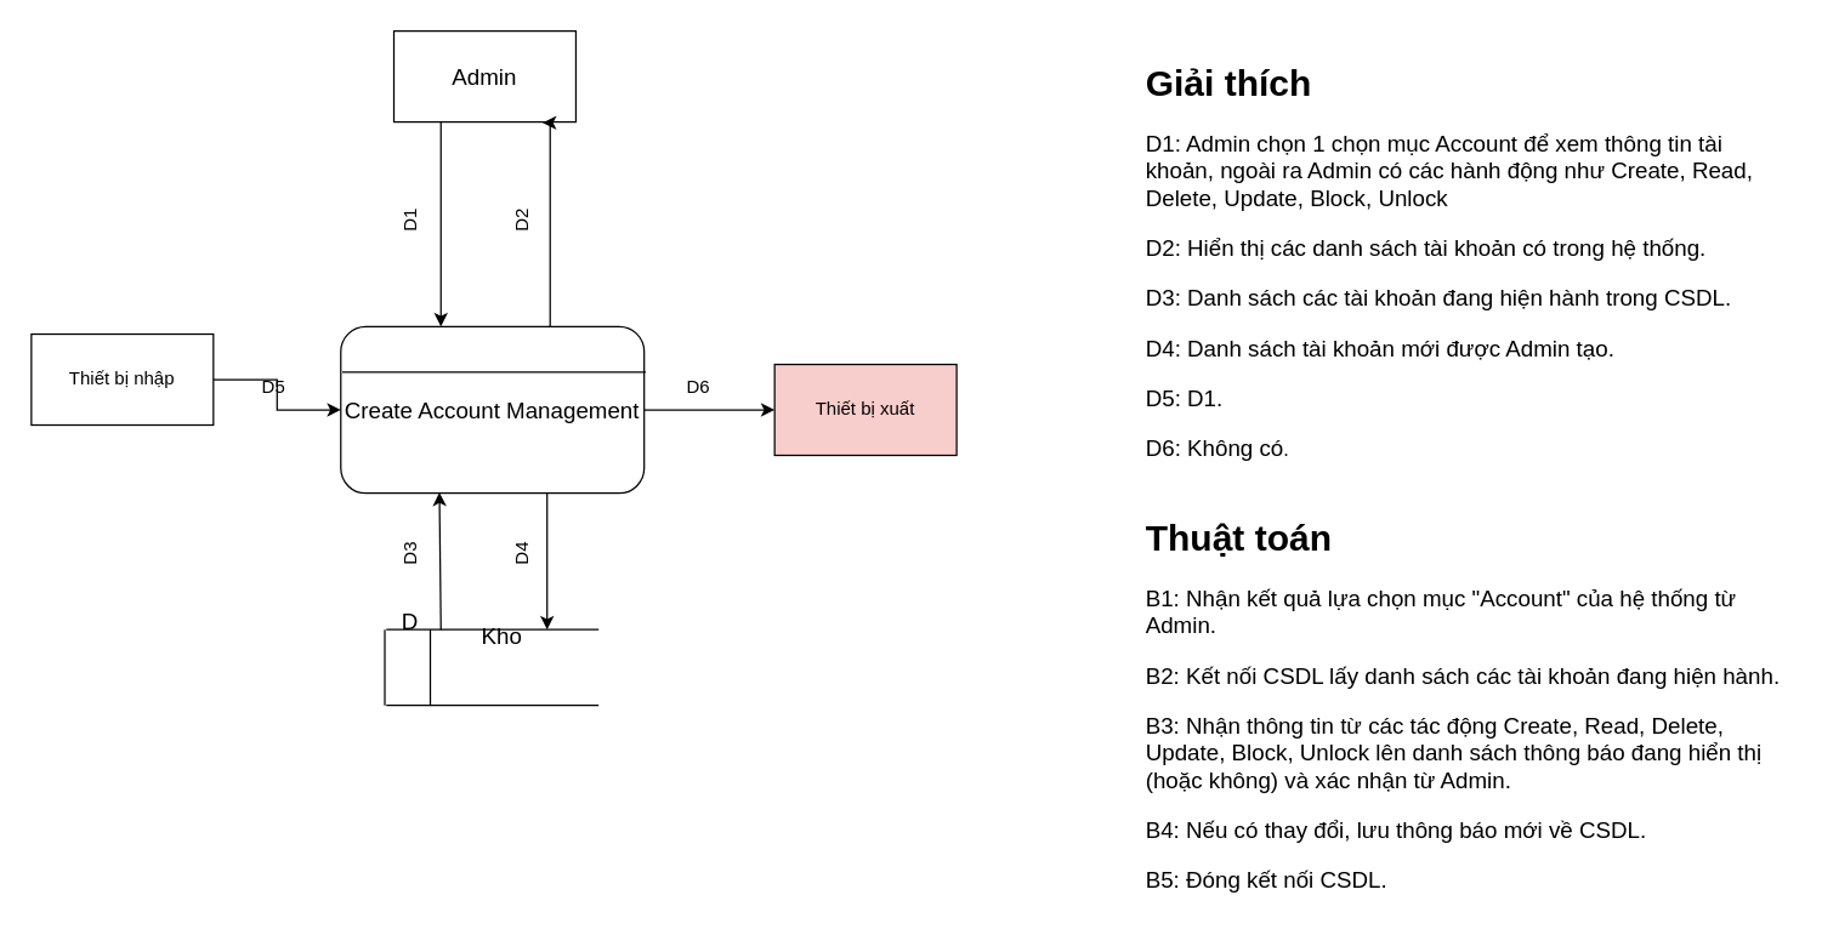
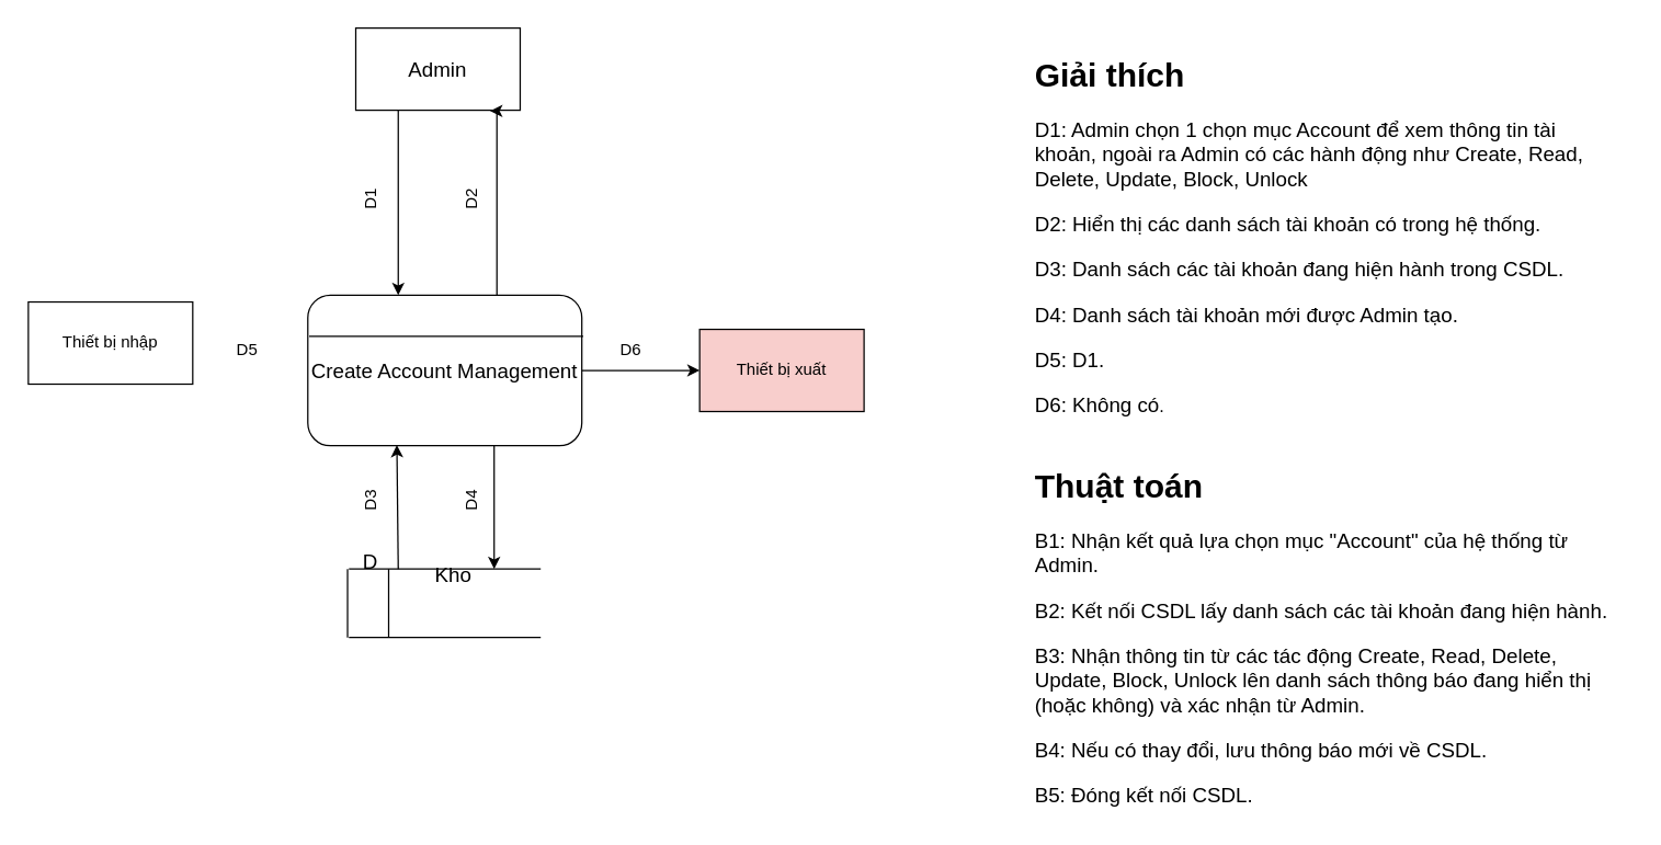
  <mxCell id="0" />
  <mxCell id="1" parent="0" />
  <mxCell id="2" style="edgeStyle=orthogonalEdgeStyle;rounded=0;orthogonalLoop=1;jettySize=auto;html=1;entryX=0.33;entryY=0;entryDx=0;entryDy=0;entryPerimeter=0;" edge="1" parent="1" source="3" target="7"><mxGeometry relative="1" as="geometry"><Array as="points"><mxPoint x="290" y="115" /><mxPoint x="290" y="115" /></Array></mxGeometry></mxCell>
  <mxCell id="3" value="&lt;font style=&quot;font-size: 15px&quot;&gt;Admin&lt;/font&gt;" style="rounded=0;whiteSpace=wrap;html=1;" vertex="1" parent="1"><mxGeometry x="259" y="20" width="120" height="60" as="geometry" /></mxCell>
  <mxCell id="4" style="edgeStyle=orthogonalEdgeStyle;rounded=0;orthogonalLoop=1;jettySize=auto;html=1;" edge="1" parent="1" source="7"><mxGeometry relative="1" as="geometry"><mxPoint x="510" y="270" as="targetPoint" /></mxGeometry></mxCell>
  <mxCell id="5" style="edgeStyle=orthogonalEdgeStyle;rounded=0;orthogonalLoop=1;jettySize=auto;html=1;" edge="1" parent="1" source="7"><mxGeometry relative="1" as="geometry"><mxPoint x="360" y="415" as="targetPoint" /><Array as="points"><mxPoint x="360" y="335" /><mxPoint x="360" y="335" /></Array></mxGeometry></mxCell>
  <mxCell id="6" value="" style="edgeStyle=orthogonalEdgeStyle;rounded=0;orthogonalLoop=1;jettySize=auto;html=1;entryX=0.817;entryY=1.008;entryDx=0;entryDy=0;entryPerimeter=0;" edge="1" parent="1" source="7" target="3"><mxGeometry relative="1" as="geometry"><Array as="points"><mxPoint x="362" y="165" /><mxPoint x="362" y="165" /></Array></mxGeometry></mxCell>
  <mxCell id="7" value="&lt;span style=&quot;font-size: 15px&quot;&gt;Create Account Management&lt;/span&gt;" style="rounded=1;whiteSpace=wrap;html=1;" vertex="1" parent="1"><mxGeometry x="224" y="215" width="200" height="110" as="geometry" /></mxCell>
  <mxCell id="8" value="" style="endArrow=none;html=1;entryX=0.98;entryY=0.273;entryDx=0;entryDy=0;entryPerimeter=0;" edge="1" parent="1"><mxGeometry width="50" height="50" relative="1" as="geometry"><mxPoint x="225" y="245" as="sourcePoint" /><mxPoint x="425" y="245.03" as="targetPoint" /></mxGeometry></mxCell>
- <mxCell id="9" style="edgeStyle=orthogonalEdgeStyle;rounded=0;orthogonalLoop=1;jettySize=auto;html=1;" edge="1" parent="1" source="10" target="7"><mxGeometry relative="1" as="geometry" /></mxCell>
  <mxCell id="10" value="Thiết bị nhập" style="rounded=0;whiteSpace=wrap;html=1;" vertex="1" parent="1"><mxGeometry x="20" y="220" width="120" height="60" as="geometry" /></mxCell>
  <mxCell id="11" value="Thiết bị xuất" style="rounded=0;whiteSpace=wrap;html=1;fillColor=#f8cecc;" vertex="1" parent="1"><mxGeometry x="510" y="240" width="120" height="60" as="geometry" /></mxCell>
  <mxCell id="12" value="" style="endArrow=none;html=1;" edge="1" parent="1"><mxGeometry width="50" height="50" relative="1" as="geometry"><mxPoint x="254" y="415" as="sourcePoint" /><mxPoint x="394" y="415" as="targetPoint" /></mxGeometry></mxCell>
  <mxCell id="13" value="" style="endArrow=none;html=1;" edge="1" parent="1"><mxGeometry width="50" height="50" relative="1" as="geometry"><mxPoint x="254" y="465" as="sourcePoint" /><mxPoint x="394" y="465" as="targetPoint" /></mxGeometry></mxCell>
  <mxCell id="14" value="" style="endArrow=none;html=1;" edge="1" parent="1"><mxGeometry width="50" height="50" relative="1" as="geometry"><mxPoint x="253" y="465" as="sourcePoint" /><mxPoint x="253" y="415" as="targetPoint" /></mxGeometry></mxCell>
  <mxCell id="15" value="" style="endArrow=none;html=1;" edge="1" parent="1"><mxGeometry width="50" height="50" relative="1" as="geometry"><mxPoint x="283" y="465" as="sourcePoint" /><mxPoint x="283" y="415" as="targetPoint" /></mxGeometry></mxCell>
  <mxCell id="16" value="&lt;font style=&quot;font-size: 15px&quot;&gt;D&lt;/font&gt;" style="text;html=1;strokeColor=none;fillColor=none;align=center;verticalAlign=middle;whiteSpace=wrap;rounded=0;" vertex="1" parent="1"><mxGeometry x="250" y="399" width="40" height="20" as="geometry" /></mxCell>
  <mxCell id="17" value="&lt;font style=&quot;font-size: 15px&quot;&gt;Kho&lt;/font&gt;" style="text;html=1;align=center;verticalAlign=middle;resizable=0;points=[];autosize=1;strokeWidth=3;" vertex="1" parent="1"><mxGeometry x="310" y="409" width="40" height="20" as="geometry" /></mxCell>
  <mxCell id="18" value="D1" style="text;html=1;strokeColor=none;fillColor=none;align=center;verticalAlign=middle;whiteSpace=wrap;rounded=0;rotation=-90;" vertex="1" parent="1"><mxGeometry x="250" y="135" width="40" height="20" as="geometry" /></mxCell>
  <mxCell id="19" value="D2" style="text;html=1;strokeColor=none;fillColor=none;align=center;verticalAlign=middle;whiteSpace=wrap;rounded=0;rotation=-90;" vertex="1" parent="1"><mxGeometry x="324" y="135" width="40" height="20" as="geometry" /></mxCell>
  <mxCell id="20" value="D3" style="text;html=1;strokeColor=none;fillColor=none;align=center;verticalAlign=middle;whiteSpace=wrap;rounded=0;rotation=-90;" vertex="1" parent="1"><mxGeometry x="250" y="355" width="40" height="20" as="geometry" /></mxCell>
  <mxCell id="21" value="D4" style="text;html=1;strokeColor=none;fillColor=none;align=center;verticalAlign=middle;whiteSpace=wrap;rounded=0;rotation=-90;" vertex="1" parent="1"><mxGeometry x="324" y="355" width="40" height="20" as="geometry" /></mxCell>
  <mxCell id="22" value="D6" style="text;html=1;strokeColor=none;fillColor=none;align=center;verticalAlign=middle;whiteSpace=wrap;rounded=0;rotation=0;" vertex="1" parent="1"><mxGeometry x="440" y="245" width="40" height="20" as="geometry" /></mxCell>
  <mxCell id="23" value="D5" style="text;html=1;strokeColor=none;fillColor=none;align=center;verticalAlign=middle;whiteSpace=wrap;rounded=0;rotation=0;" vertex="1" parent="1"><mxGeometry x="160" y="245" width="40" height="20" as="geometry" /></mxCell>
  <mxCell id="24" style="edgeStyle=orthogonalEdgeStyle;rounded=0;orthogonalLoop=1;jettySize=auto;html=1;exitX=0.5;exitY=1;exitDx=0;exitDy=0;" edge="1" parent="1"><mxGeometry relative="1" as="geometry"><mxPoint x="805" y="55" as="sourcePoint" /><mxPoint x="805" y="55" as="targetPoint" /></mxGeometry></mxCell>
  <mxCell id="25" value="&lt;h1&gt;Giải thích&lt;/h1&gt;&lt;p style=&quot;font-size: 15px&quot;&gt;&lt;font style=&quot;font-size: 15px&quot;&gt;D1: Admin chọn 1 chọn mục Account để xem thông tin tài khoản, ngoài ra Admin có các hành động như Create, Read, Delete, Update, Block, Unlock&lt;/font&gt;&lt;/p&gt;&lt;p style=&quot;font-size: 15px&quot;&gt;&lt;font style=&quot;font-size: 15px&quot;&gt;D2: Hiển thị các danh sách tài khoản có trong hệ thống.&lt;/font&gt;&lt;/p&gt;&lt;p style=&quot;font-size: 15px&quot;&gt;&lt;font style=&quot;font-size: 15px&quot;&gt;D3: Danh sách các tài khoản đang hiện hành trong CSDL.&lt;/font&gt;&lt;/p&gt;&lt;p style=&quot;font-size: 15px&quot;&gt;&lt;font style=&quot;font-size: 15px&quot;&gt;D4: Danh sách tài khoản mới được Admin tạo.&lt;/font&gt;&lt;/p&gt;&lt;p style=&quot;font-size: 15px&quot;&gt;&lt;font style=&quot;font-size: 15px&quot;&gt;D5: D1.&lt;/font&gt;&lt;/p&gt;&lt;p style=&quot;font-size: 15px&quot;&gt;&lt;font style=&quot;font-size: 15px&quot;&gt;D6: Không có&lt;/font&gt;&lt;span style=&quot;font-size: 13px&quot;&gt;.&lt;/span&gt;&lt;/p&gt;&lt;p&gt;&lt;br&gt;&lt;/p&gt;" style="text;html=1;strokeColor=none;fillColor=none;spacing=5;spacingTop=-20;whiteSpace=wrap;overflow=hidden;rounded=0;" vertex="1" parent="1"><mxGeometry x="750" y="35" width="430" height="300" as="geometry" /></mxCell>
  <mxCell id="26" value="" style="endArrow=classic;html=1;entryX=0.325;entryY=0.995;entryDx=0;entryDy=0;entryPerimeter=0;" edge="1" parent="1" target="7"><mxGeometry width="50" height="50" relative="1" as="geometry"><mxPoint x="290" y="415" as="sourcePoint" /><mxPoint x="620" y="305" as="targetPoint" /></mxGeometry></mxCell>
  <mxCell id="27" value="&lt;h1&gt;Thuật toán&lt;/h1&gt;&lt;p style=&quot;font-size: 15px&quot;&gt;B1: Nhận kết quả lựa chọn mục &quot;Account&quot; của hệ thống từ Admin.&lt;/p&gt;&lt;p style=&quot;font-size: 15px&quot;&gt;B2: Kết nối CSDL lấy danh sách các tài khoản đang hiện hành.&lt;/p&gt;&lt;p style=&quot;font-size: 15px&quot;&gt;B3: Nhận thông tin từ các tác động Create, Read, Delete, Update, Block, Unlock&amp;nbsp;lên danh sách thông báo đang hiển thị (hoặc không) và xác nhận từ Admin.&lt;/p&gt;&lt;p style=&quot;font-size: 15px&quot;&gt;B4: Nếu có thay đổi, lưu thông báo mới về CSDL.&lt;/p&gt;&lt;p style=&quot;font-size: 15px&quot;&gt;B5: Đóng kết nối CSDL.&lt;/p&gt;" style="text;html=1;strokeColor=none;fillColor=none;spacing=5;spacingTop=-20;whiteSpace=wrap;overflow=hidden;rounded=0;" vertex="1" parent="1"><mxGeometry x="750" y="335" width="440" height="260" as="geometry" /></mxCell>
